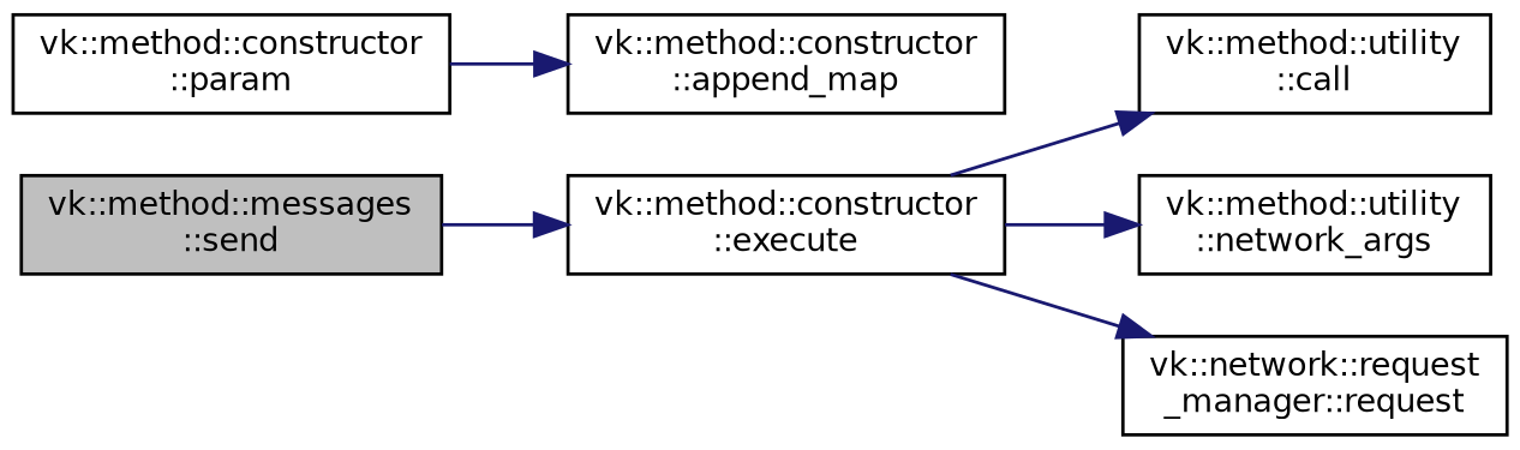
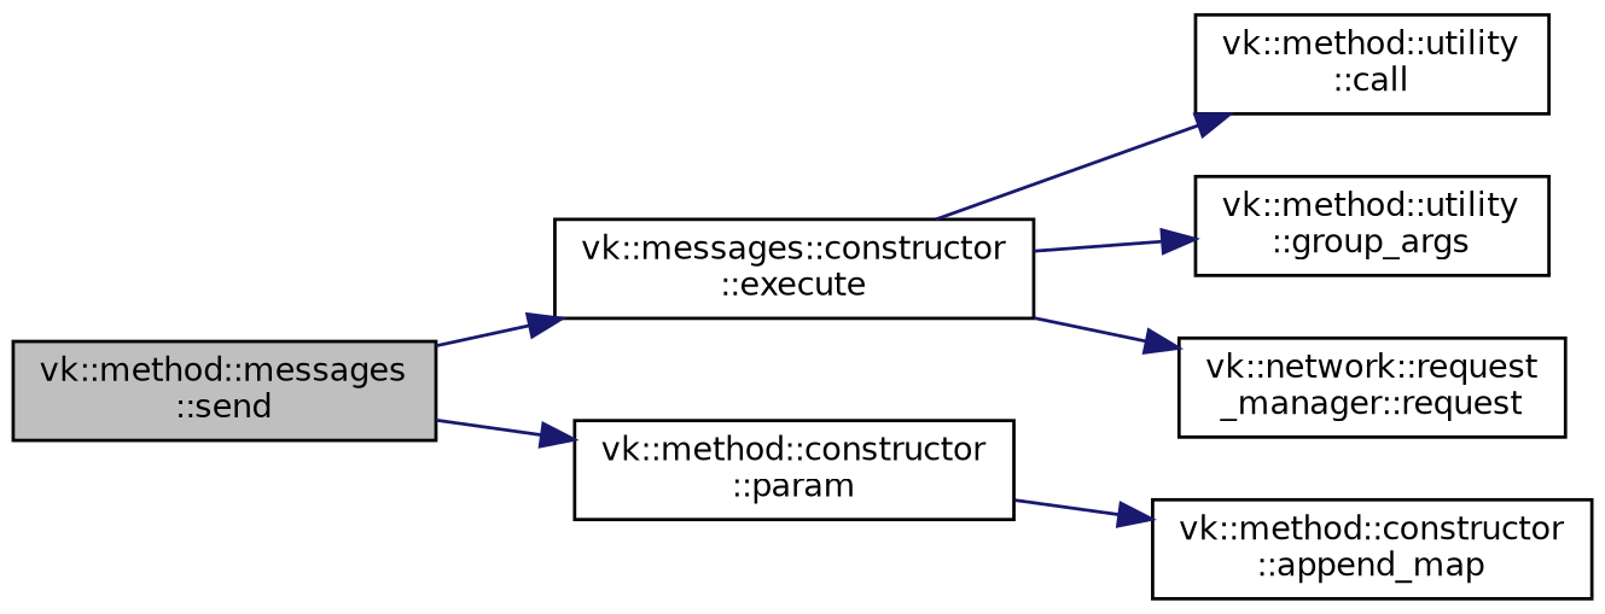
  digraph {
    rankdir=LR
    node [color=black fillcolor=white fontname=Helvetica fontsize=10 shape=record style=filled]
    edge [color=midnightblue fontname=Helvetica fontsize=10 labelfontname=Helvetica labelfontsize=10 style=solid]
    n1 [fillcolor=grey75 fontcolor=black height=0.2 label="vk::method::messages\l::send" width=0.4]
-   n2 [height=0.2 label="vk::method::constructor\l::execute" width=0.4]
+   n2 [height=0.2 label="vk::messages::constructor\l::execute" width=0.4]
    n3 [height=0.2 label="vk::method::constructor\l::param" width=0.4]
    n4 [height=0.2 label="vk::method::constructor\l::append_map" width=0.4]
    n5 [height=0.2 label="vk::method::utility\l::call" width=0.4]
-   n6 [height=0.2 label="vk::method::utility\l::network_args" width=0.4]
+   n6 [height=0.2 label="vk::method::utility\l::group_args" width=0.4]
    n7 [height=0.2 label="vk::network::request\l_manager::request" width=0.4]
    n1 -> n2
+   n1 -> n3
    n2 -> n5
    n2 -> n6
    n2 -> n7
    n3 -> n4
  }
